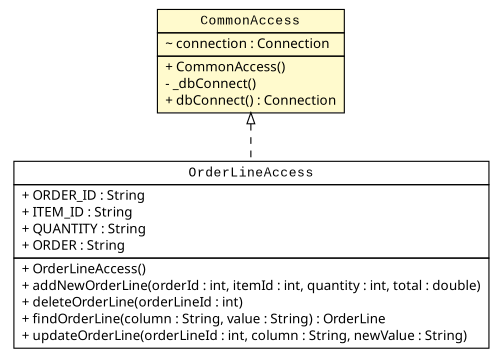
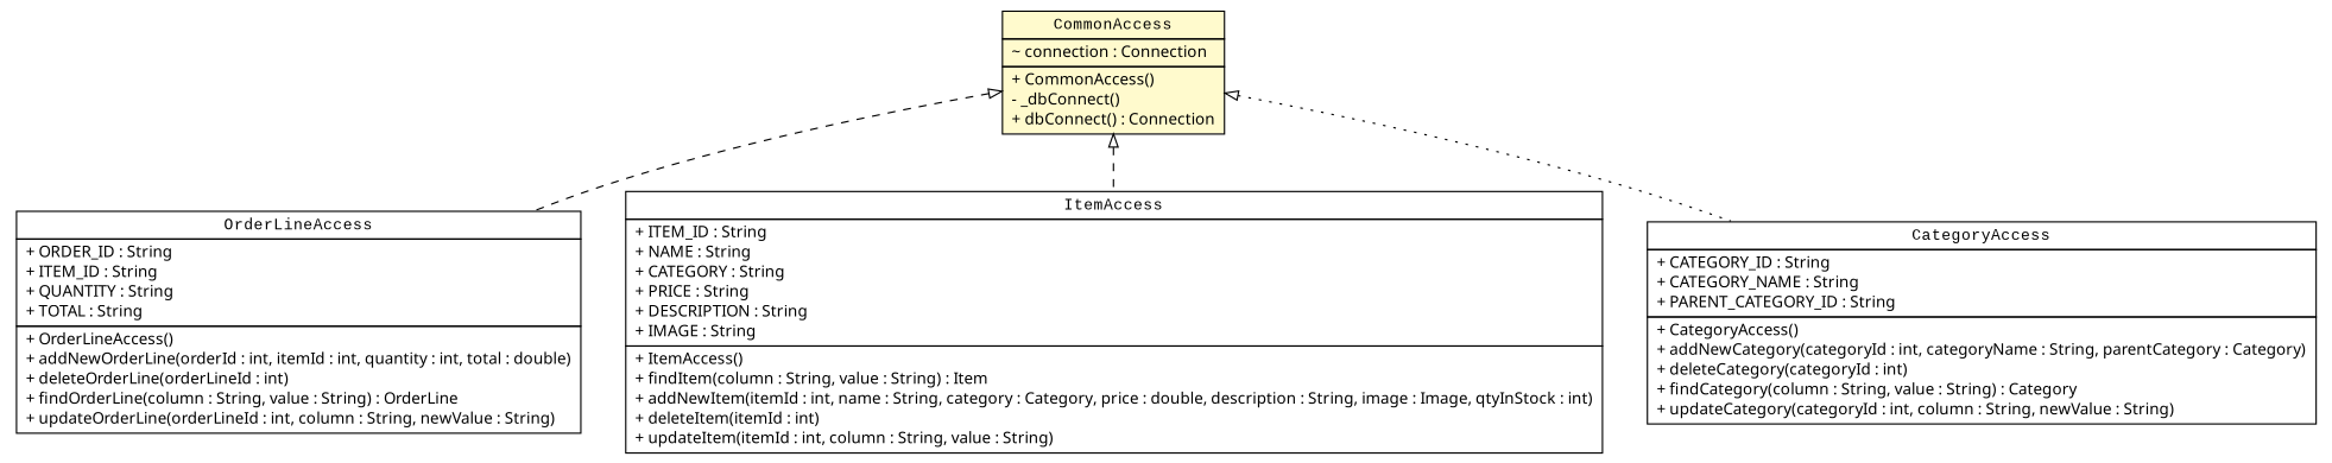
  digraph {
    fontname="Noto Sans"
    nodesep=0.25
    ranksep=0.5
    node [fontcolor=black fontname="Noto Sans" fontsize=12.0 shape=plaintext]
    edge [arrowtail=empty dir=back fontname="Noto Sans" fontsize=10 headport=p labelfontname="Courier New" labelfontsize=10 style=dashed tailport=p]
-   n1 [label=<<table title="com.assign2.data.OrderLineAccess" border="0" cellborder="1" cellspacing="0" cellpadding="2" port="p" href="./OrderLineAccess.html"><tr><td><table border="0" cellspacing="0" cellpadding="1"><tr><td align="center" balign="center"><font face="Courier New" point-size="12.0"> OrderLineAccess </font></td></tr></table></td></tr><tr><td><table border="0" cellspacing="0" cellpadding="1"><tr><td align="left" balign="left"> + ORDER_ID : String </td></tr><tr><td align="left" balign="left"> + ITEM_ID : String </td></tr><tr><td align="left" balign="left"> + QUANTITY : String </td></tr><tr><td align="left" balign="left"> + ORDER : String </td></tr></table></td></tr><tr><td><table border="0" cellspacing="0" cellpadding="1"><tr><td align="left" balign="left"> + OrderLineAccess() </td></tr><tr><td align="left" balign="left"> + addNewOrderLine(orderId : int, itemId : int, quantity : int, total : double) </td></tr><tr><td align="left" balign="left"> + deleteOrderLine(orderLineId : int) </td></tr><tr><td align="left" balign="left"> + findOrderLine(column : String, value : String) : OrderLine </td></tr><tr><td align="left" balign="left"> + updateOrderLine(orderLineId : int, column : String, newValue : String) </td></tr></table></td></tr></table>>]
+   n1 [label=<<table title="com.assign2.data.OrderLineAccess" border="0" cellborder="1" cellspacing="0" cellpadding="2" port="p" href="./OrderLineAccess.html"><tr><td><table border="0" cellspacing="0" cellpadding="1"><tr><td align="center" balign="center"><font face="Courier New" point-size="12.0"> OrderLineAccess </font></td></tr></table></td></tr><tr><td><table border="0" cellspacing="0" cellpadding="1"><tr><td align="left" balign="left"> + ORDER_ID : String </td></tr><tr><td align="left" balign="left"> + ITEM_ID : String </td></tr><tr><td align="left" balign="left"> + QUANTITY : String </td></tr><tr><td align="left" balign="left"> + TOTAL : String </td></tr></table></td></tr><tr><td><table border="0" cellspacing="0" cellpadding="1"><tr><td align="left" balign="left"> + OrderLineAccess() </td></tr><tr><td align="left" balign="left"> + addNewOrderLine(orderId : int, itemId : int, quantity : int, total : double) </td></tr><tr><td align="left" balign="left"> + deleteOrderLine(orderLineId : int) </td></tr><tr><td align="left" balign="left"> + findOrderLine(column : String, value : String) : OrderLine </td></tr><tr><td align="left" balign="left"> + updateOrderLine(orderLineId : int, column : String, newValue : String) </td></tr></table></td></tr></table>>]
+   n2 [label=<<table title="com.assign2.data.ItemAccess" border="0" cellborder="1" cellspacing="0" cellpadding="2" port="p" href="./ItemAccess.html"><tr><td><table border="0" cellspacing="0" cellpadding="1"><tr><td align="center" balign="center"><font face="Courier New" point-size="12.0"> ItemAccess </font></td></tr></table></td></tr><tr><td><table border="0" cellspacing="0" cellpadding="1"><tr><td align="left" balign="left"> + ITEM_ID : String </td></tr><tr><td align="left" balign="left"> + NAME : String </td></tr><tr><td align="left" balign="left"> + CATEGORY : String </td></tr><tr><td align="left" balign="left"> + PRICE : String </td></tr><tr><td align="left" balign="left"> + DESCRIPTION : String </td></tr><tr><td align="left" balign="left"> + IMAGE : String </td></tr></table></td></tr><tr><td><table border="0" cellspacing="0" cellpadding="1"><tr><td align="left" balign="left"> + ItemAccess() </td></tr><tr><td align="left" balign="left"> + findItem(column : String, value : String) : Item </td></tr><tr><td align="left" balign="left"> + addNewItem(itemId : int, name : String, category : Category, price : double, description : String, image : Image, qtyInStock : int) </td></tr><tr><td align="left" balign="left"> + deleteItem(itemId : int) </td></tr><tr><td align="left" balign="left"> + updateItem(itemId : int, column : String, value : String) </td></tr></table></td></tr></table>>]
    n3 [label=<<table title="com.assign2.data.CommonAccess" border="0" cellborder="1" cellspacing="0" cellpadding="2" port="p" bgcolor="lemonChiffon" href="./CommonAccess.html"><tr><td><table border="0" cellspacing="0" cellpadding="1"><tr><td align="center" balign="center"><font face="Courier New" point-size="12.0"> CommonAccess </font></td></tr></table></td></tr><tr><td><table border="0" cellspacing="0" cellpadding="1"><tr><td align="left" balign="left"> ~ connection : Connection </td></tr></table></td></tr><tr><td><table border="0" cellspacing="0" cellpadding="1"><tr><td align="left" balign="left"> + CommonAccess() </td></tr><tr><td align="left" balign="left"> - _dbConnect() </td></tr><tr><td align="left" balign="left"> + dbConnect() : Connection </td></tr></table></td></tr></table>>]
+   n4 [label=<<table title="com.assign2.data.CategoryAccess" border="0" cellborder="1" cellspacing="0" cellpadding="2" port="p" href="./CategoryAccess.html"><tr><td><table border="0" cellspacing="0" cellpadding="1"><tr><td align="center" balign="center"><font face="Courier New" point-size="12.0"> CategoryAccess </font></td></tr></table></td></tr><tr><td><table border="0" cellspacing="0" cellpadding="1"><tr><td align="left" balign="left"> + CATEGORY_ID : String </td></tr><tr><td align="left" balign="left"> + CATEGORY_NAME : String </td></tr><tr><td align="left" balign="left"> + PARENT_CATEGORY_ID : String </td></tr></table></td></tr><tr><td><table border="0" cellspacing="0" cellpadding="1"><tr><td align="left" balign="left"> + CategoryAccess() </td></tr><tr><td align="left" balign="left"> + addNewCategory(categoryId : int, categoryName : String, parentCategory : Category) </td></tr><tr><td align="left" balign="left"> + deleteCategory(categoryId : int) </td></tr><tr><td align="left" balign="left"> + findCategory(column : String, value : String) : Category </td></tr><tr><td align="left" balign="left"> + updateCategory(categoryId : int, column : String, newValue : String) </td></tr></table></td></tr></table>>]
    n3 -> n1
+   n3 -> n2
+   n3 -> n4 [style=dotted]
  }
